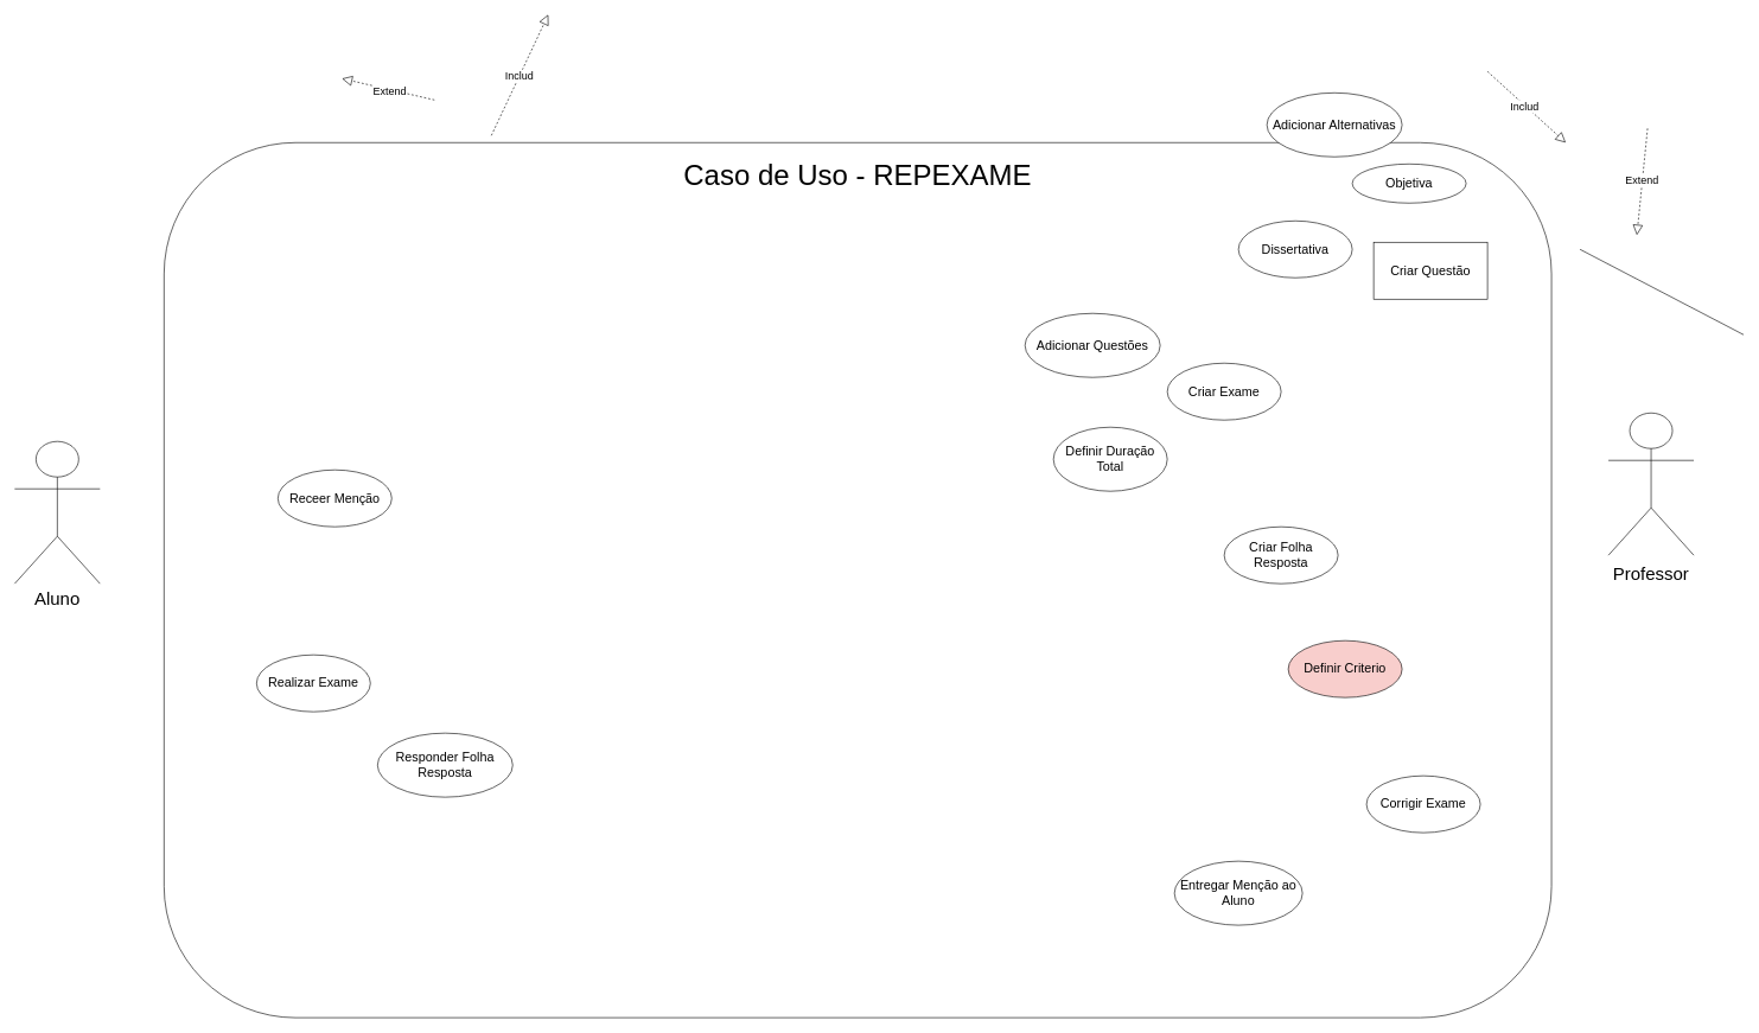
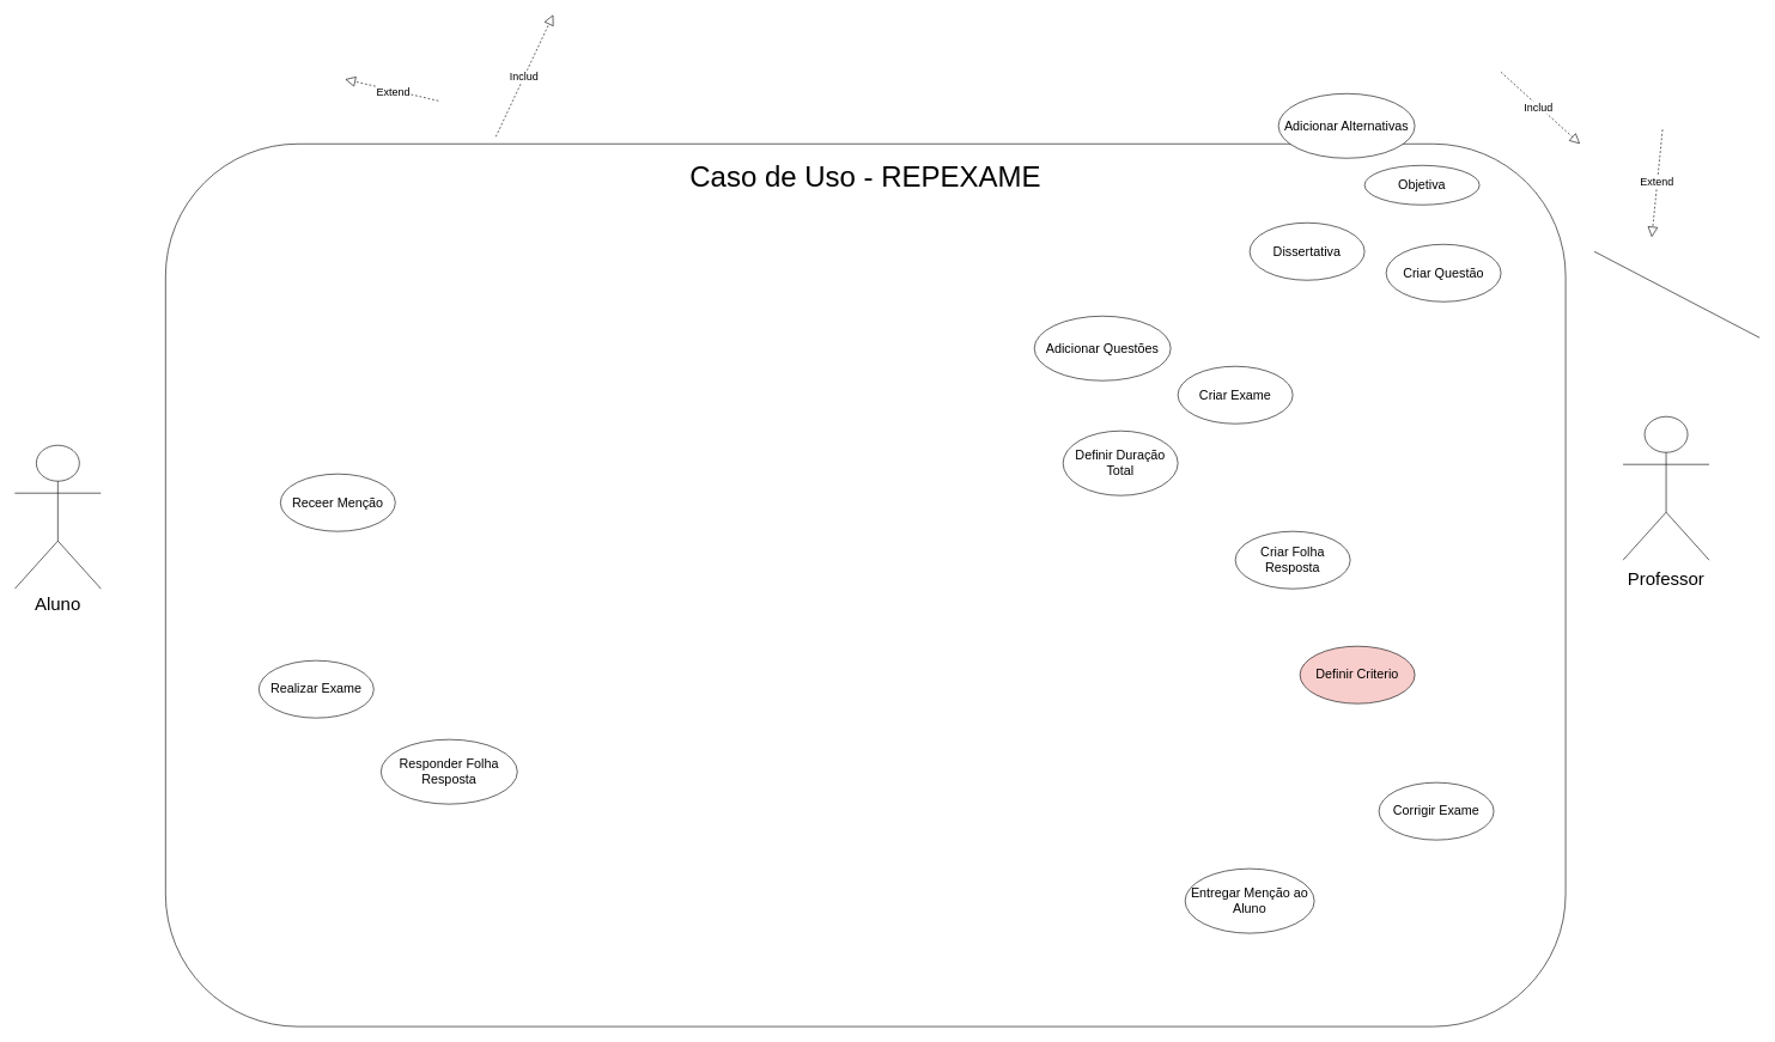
  <mxCell id="0" />
  <mxCell id="1" parent="0" />
  <mxCell id="2" value="" style="rounded=1;whiteSpace=wrap;html=1;movable=0;resizable=0;rotatable=0;deletable=0;editable=0;locked=1;connectable=0;" vertex="1" parent="1"><mxGeometry x="230" y="200" width="1950" height="1230" as="geometry" /></mxCell>
  <mxCell id="3" value="Caso de Uso - REPEXAME" style="text;html=1;align=center;verticalAlign=middle;whiteSpace=wrap;rounded=0;fontSize=40;" vertex="1" parent="1"><mxGeometry x="845" y="230" width="720" height="30" as="geometry" /></mxCell>
  <mxCell id="4" value="Actor" style="shape=umlActor;verticalLabelPosition=bottom;verticalAlign=top;html=1;outlineConnect=0;" vertex="1" parent="1"><mxGeometry x="2260" y="580" width="120" height="200" as="geometry" /></mxCell>
  <mxCell id="5" value="Actor" style="shape=umlActor;verticalLabelPosition=bottom;verticalAlign=top;html=1;outlineConnect=0;" vertex="1" parent="1"><mxGeometry x="20" y="620" width="120" height="200" as="geometry" /></mxCell>
  <mxCell id="6" value="&lt;font style=&quot;font-size: 18px;&quot;&gt;Criar Exame&lt;/font&gt;" style="ellipse;whiteSpace=wrap;html=1;" vertex="1" parent="1"><mxGeometry x="1640" y="510" width="160" height="80" as="geometry" /></mxCell>
  <mxCell id="7" value="" style="endArrow=none;html=1;rounded=0;" edge="1" parent="1"><mxGeometry width="50" height="50" relative="1" as="geometry"><mxPoint x="2220" y="350" as="sourcePoint" /><mxPoint x="2450" y="470" as="targetPoint" /></mxGeometry></mxCell>
  <mxCell id="8" value="" style="endArrow=block;dashed=1;endFill=0;endSize=12;html=1;rounded=0;" edge="1" parent="1"><mxGeometry width="160" relative="1" as="geometry"><mxPoint x="2315" y="180" as="sourcePoint" /><mxPoint x="2300" y="330" as="targetPoint" /></mxGeometry></mxCell>
  <mxCell id="9" value="Extend" style="edgeLabel;html=1;align=center;verticalAlign=middle;resizable=0;points=[];fontSize=15;" vertex="1" connectable="0" parent="8"><mxGeometry x="-0.039" y="-1" relative="1" as="geometry"><mxPoint as="offset" /></mxGeometry></mxCell>
  <mxCell id="10" value="" style="endArrow=block;dashed=1;endFill=0;endSize=12;html=1;rounded=0;" edge="1" parent="1"><mxGeometry width="160" relative="1" as="geometry"><mxPoint x="2090" y="100" as="sourcePoint" /><mxPoint x="2200" y="200" as="targetPoint" /></mxGeometry></mxCell>
  <mxCell id="11" value="Includ" style="edgeLabel;html=1;align=center;verticalAlign=middle;resizable=0;points=[];fontSize=15;" vertex="1" connectable="0" parent="10"><mxGeometry x="-0.039" y="-1" relative="1" as="geometry"><mxPoint as="offset" /></mxGeometry></mxCell>
  <mxCell id="12" value="" style="endArrow=block;dashed=1;endFill=0;endSize=12;html=1;rounded=0;" edge="1" parent="1"><mxGeometry width="160" relative="1" as="geometry"><mxPoint x="690" y="190" as="sourcePoint" /><mxPoint x="770" y="20" as="targetPoint" /></mxGeometry></mxCell>
  <mxCell id="13" value="Includ" style="edgeLabel;html=1;align=center;verticalAlign=middle;resizable=0;points=[];fontSize=15;" vertex="1" connectable="0" parent="12"><mxGeometry x="-0.01" y="2" relative="1" as="geometry"><mxPoint x="1" as="offset" /></mxGeometry></mxCell>
  <mxCell id="14" value="" style="endArrow=block;dashed=1;endFill=0;endSize=12;html=1;rounded=0;" edge="1" parent="1"><mxGeometry width="160" relative="1" as="geometry"><mxPoint x="610" y="140" as="sourcePoint" /><mxPoint x="480" y="110" as="targetPoint" /></mxGeometry></mxCell>
  <mxCell id="15" value="Extend" style="edgeLabel;html=1;align=center;verticalAlign=middle;resizable=0;points=[];fontSize=15;" vertex="1" connectable="0" parent="14"><mxGeometry x="-0.01" y="2" relative="1" as="geometry"><mxPoint x="1" as="offset" /></mxGeometry></mxCell>
  <mxCell id="16" value="" style="rounded=0;whiteSpace=wrap;html=1;strokeColor=none;" vertex="1" parent="1"><mxGeometry x="2260" y="785" width="120" height="60" as="geometry" /></mxCell>
  <mxCell id="17" value="&lt;font style=&quot;font-size: 25px;&quot;&gt;Professor&lt;/font&gt;" style="text;html=1;align=center;verticalAlign=middle;whiteSpace=wrap;rounded=0;" vertex="1" parent="1"><mxGeometry x="2290" y="790" width="60" height="30" as="geometry" /></mxCell>
  <mxCell id="18" value="" style="rounded=0;whiteSpace=wrap;html=1;strokeColor=none;" vertex="1" parent="1"><mxGeometry x="20" y="820" width="120" height="60" as="geometry" /></mxCell>
  <mxCell id="19" value="&lt;span style=&quot;font-size: 25px;&quot;&gt;Aluno&lt;/span&gt;" style="text;html=1;align=center;verticalAlign=middle;whiteSpace=wrap;rounded=0;" vertex="1" parent="1"><mxGeometry x="50" y="825" width="60" height="30" as="geometry" /></mxCell>
  <mxCell id="20" value="&lt;font style=&quot;font-size: 18px;&quot;&gt;Realizar Exame&lt;/font&gt;" style="ellipse;whiteSpace=wrap;html=1;" vertex="1" parent="1"><mxGeometry x="360" y="920" width="160" height="80" as="geometry" /></mxCell>
  <mxCell id="21" value="&lt;font style=&quot;font-size: 18px;&quot;&gt;Adicionar Questões&lt;/font&gt;" style="ellipse;whiteSpace=wrap;html=1;" vertex="1" parent="1"><mxGeometry x="1440" y="440" width="190" height="90" as="geometry" /></mxCell>
  <mxCell id="22" value="&lt;font style=&quot;font-size: 18px;&quot;&gt;Dissertativa&lt;/font&gt;" style="ellipse;whiteSpace=wrap;html=1;" vertex="1" parent="1"><mxGeometry x="1740" y="310" width="160" height="80" as="geometry" /></mxCell>
  <mxCell id="23" value="&lt;font style=&quot;font-size: 18px;&quot;&gt;Objetiva&lt;/font&gt;" style="ellipse;whiteSpace=wrap;html=1;" vertex="1" parent="1"><mxGeometry x="1900" y="230" width="160" height="55" as="geometry" /></mxCell>
  <mxCell id="24" value="&lt;font style=&quot;font-size: 18px;&quot;&gt;Corrigir Exame&lt;/font&gt;" style="ellipse;whiteSpace=wrap;html=1;" vertex="1" parent="1"><mxGeometry x="1920" y="1090" width="160" height="80" as="geometry" /></mxCell>
  <mxCell id="25" value="&lt;font style=&quot;font-size: 18px;&quot;&gt;Definir Criterio&lt;/font&gt;" style="ellipse;whiteSpace=wrap;html=1;fillColor=#f8cecc;" vertex="1" parent="1"><mxGeometry x="1810" y="900" width="160" height="80" as="geometry" /></mxCell>
  <mxCell id="26" value="&lt;font style=&quot;font-size: 18px;&quot;&gt;Responder Folha Resposta&lt;/font&gt;" style="ellipse;whiteSpace=wrap;html=1;" vertex="1" parent="1"><mxGeometry x="530" y="1030" width="190" height="90" as="geometry" /></mxCell>
- <mxCell id="27" value="&lt;font style=&quot;font-size: 18px;&quot;&gt;Criar Questão&lt;/font&gt;" style="whiteSpace=wrap;html=1;rounded=0;" vertex="1" parent="1"><mxGeometry x="1930" y="340" width="160" height="80" as="geometry" /></mxCell>
+ <mxCell id="27" value="&lt;font style=&quot;font-size: 18px;&quot;&gt;Criar Questão&lt;/font&gt;" style="ellipse;whiteSpace=wrap;html=1;" vertex="1" parent="1"><mxGeometry x="1930" y="340" width="160" height="80" as="geometry" /></mxCell>
  <mxCell id="28" value="&lt;font style=&quot;font-size: 18px;&quot;&gt;Adicionar Alternativas&lt;/font&gt;" style="ellipse;whiteSpace=wrap;html=1;" vertex="1" parent="1"><mxGeometry x="1780" y="130" width="190" height="90" as="geometry" /></mxCell>
  <mxCell id="29" value="&lt;font style=&quot;font-size: 18px;&quot;&gt;Definir Duração Total&lt;/font&gt;" style="ellipse;whiteSpace=wrap;html=1;" vertex="1" parent="1"><mxGeometry x="1480" y="600" width="160" height="90" as="geometry" /></mxCell>
  <mxCell id="30" value="&lt;span style=&quot;font-size: 18px;&quot;&gt;Entregar Menção ao Aluno&lt;/span&gt;" style="ellipse;whiteSpace=wrap;html=1;" vertex="1" parent="1"><mxGeometry x="1650" y="1210" width="180" height="90" as="geometry" /></mxCell>
  <mxCell id="31" value="&lt;font style=&quot;font-size: 18px;&quot;&gt;Criar Folha Resposta&lt;/font&gt;" style="ellipse;whiteSpace=wrap;html=1;" vertex="1" parent="1"><mxGeometry x="1720" y="740" width="160" height="80" as="geometry" /></mxCell>
  <mxCell id="32" value="&lt;font style=&quot;font-size: 18px;&quot;&gt;Receer Menção&lt;/font&gt;" style="ellipse;whiteSpace=wrap;html=1;" vertex="1" parent="1"><mxGeometry x="390" y="660" width="160" height="80" as="geometry" /></mxCell>
